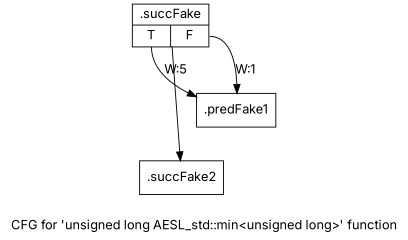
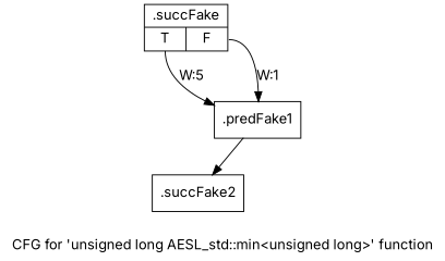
  digraph {
    fontname=Inter
    label="CFG for 'unsigned long AESL_std::min\<unsigned long\>' function"
    node [filename="/mnt/xilinx/Vitis_HLS/2021.2/include/etc/ap_private.h" fontname=Inter linenumber=112 shape=record]
    edge [execusionnum=4 filename="/mnt/xilinx/Vitis_HLS/2021.2/include/etc/ap_private.h" fontname=Inter]
    n1 [label="{.succFake|{<s0>T|<s1>F}}"]
    n2 [label="{.predFake1}"]
    n3 [label="{.succFake2}"]
    n1 -> n2 [label="W:5" tailport=s0]
    n1 -> n2 [execusionnum=0 label="W:1" tailport=s1]
-   n1 -> n3
+   n2 -> n3
  }
